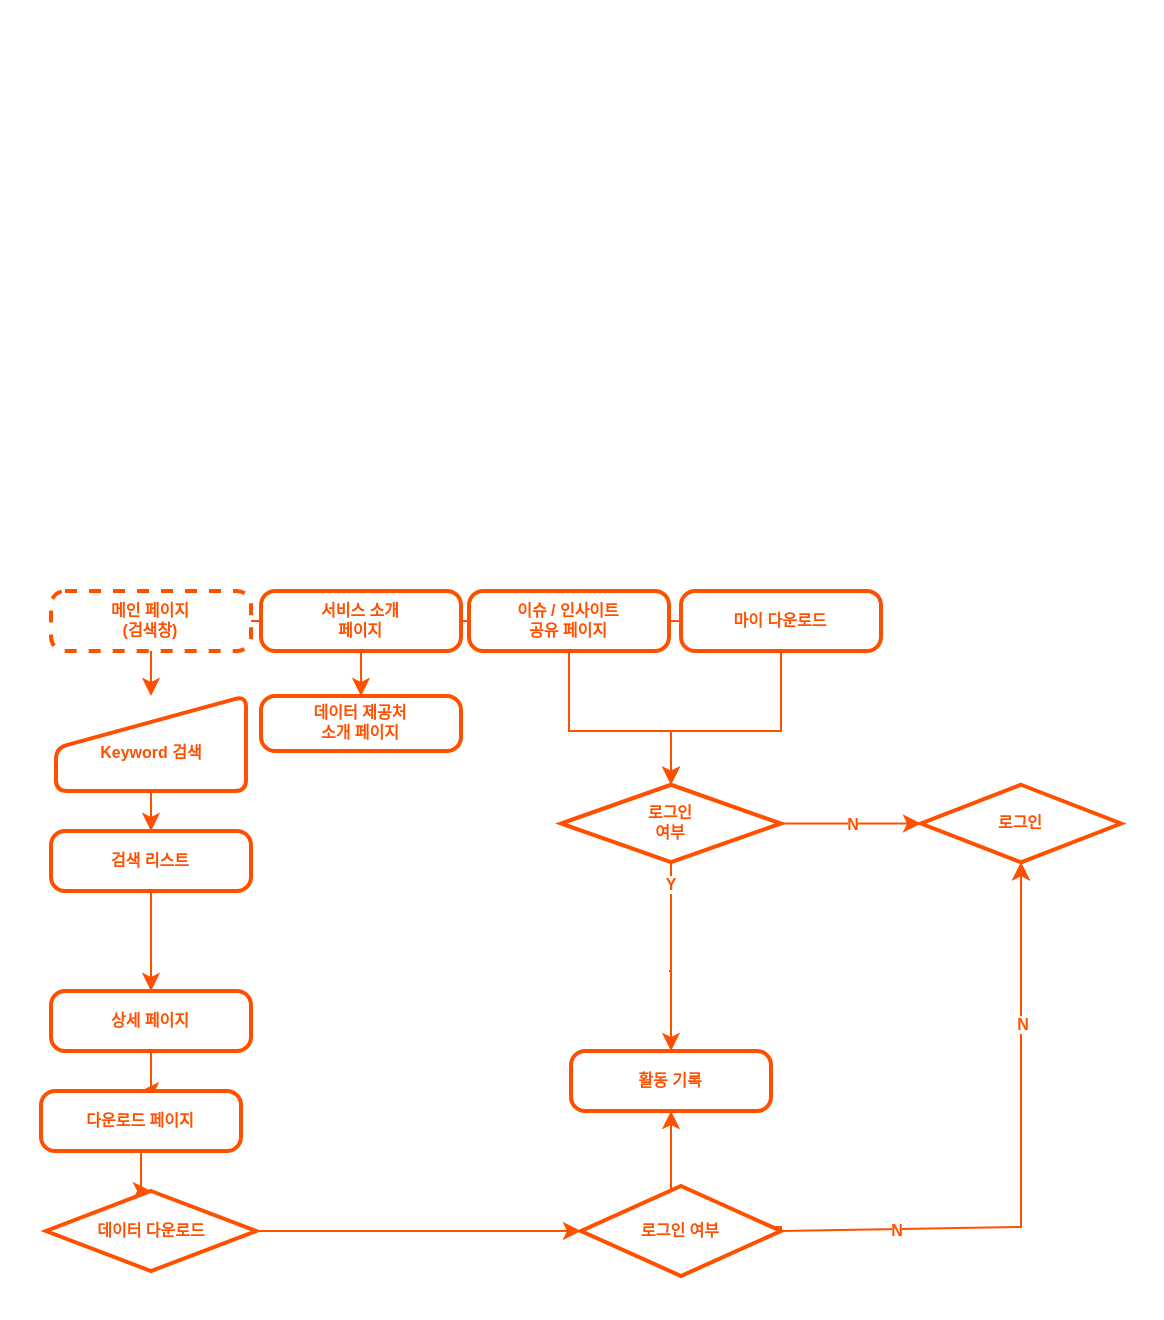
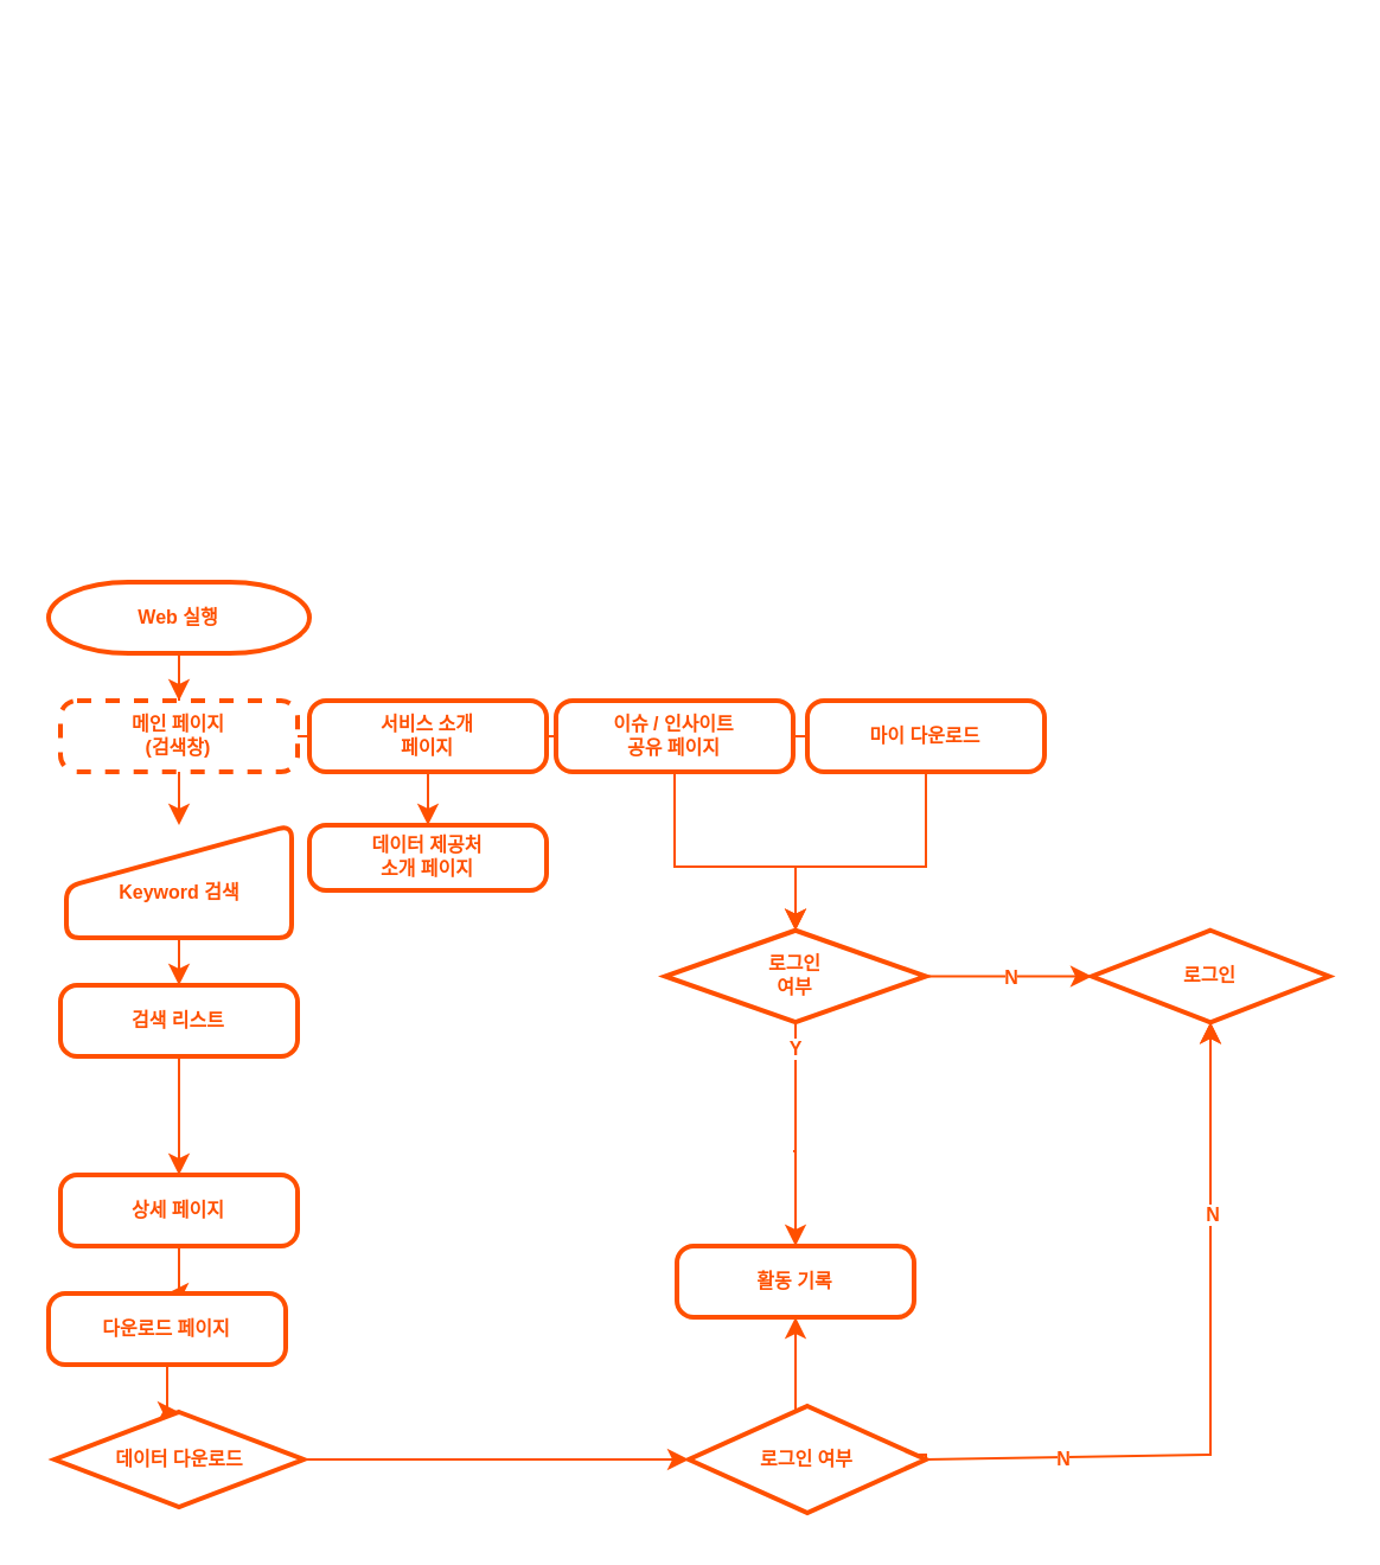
  <mxCell id="0" />
  <mxCell id="1" parent="0" />
  <mxCell id="2" style="edgeStyle=orthogonalEdgeStyle;rounded=0;orthogonalLoop=1;jettySize=auto;html=1;exitX=0.5;exitY=1;exitDx=0;exitDy=0;" edge="1" parent="1"><mxGeometry relative="1" as="geometry"><mxPoint x="155" y="20" as="sourcePoint" /><mxPoint x="155" y="20" as="targetPoint" /></mxGeometry></mxCell>
+ <mxCell id="3" value="" style="edgeStyle=orthogonalEdgeStyle;rounded=0;orthogonalLoop=1;jettySize=auto;html=1;fontSize=8;fontStyle=1;strokeColor=#FF5000;fontColor=#FF5000;" edge="1" parent="1" source="4" target="6"><mxGeometry relative="1" as="geometry" /></mxCell>
+ <mxCell id="4" value="Web 실행" style="strokeWidth=2;html=1;shape=mxgraph.flowchart.terminator;whiteSpace=wrap;fontSize=8;fontStyle=1;strokeColor=#FF5000;fontColor=#FF5000;" vertex="1" parent="1"><mxGeometry x="20" y="245" width="110" height="30" as="geometry" /></mxCell>
  <mxCell id="5" value="" style="edgeStyle=none;rounded=0;orthogonalLoop=1;jettySize=auto;html=1;fontFamily=Helvetica;fontSize=10;fontColor=#FF5000;strokeColor=#FF5000;" edge="1" parent="1" source="6" target="12"><mxGeometry relative="1" as="geometry" /></mxCell>
  <mxCell id="6" value="메인 페이지&lt;br style=&quot;font-size: 8px;&quot;&gt;(검색창)" style="rounded=1;whiteSpace=wrap;html=1;absoluteArcSize=1;arcSize=14;strokeWidth=2;fontSize=8;fontStyle=1;strokeColor=#FF5000;fontColor=#FF5000;dashed=1;" vertex="1" parent="1"><mxGeometry x="25" y="295" width="100" height="30" as="geometry" /></mxCell>
  <mxCell id="7" value="" style="edgeStyle=none;rounded=0;orthogonalLoop=1;jettySize=auto;html=1;fontFamily=Helvetica;fontSize=10;fontColor=#FF5000;strokeColor=#FF5000;" edge="1" parent="1" source="8" target="29"><mxGeometry relative="1" as="geometry"><Array as="points"><mxPoint x="284" y="365" /><mxPoint x="335" y="365" /></Array></mxGeometry></mxCell>
  <mxCell id="8" value="이슈 / 인사이트&lt;br style=&quot;border-color: var(--border-color);&quot;&gt;공유 페이지" style="rounded=1;whiteSpace=wrap;html=1;absoluteArcSize=1;arcSize=14;strokeWidth=2;fontSize=8;fontStyle=1;strokeColor=#FF5000;fontColor=#FF5000;" vertex="1" parent="1"><mxGeometry x="234" y="295" width="100" height="30" as="geometry" /></mxCell>
  <mxCell id="9" style="edgeStyle=orthogonalEdgeStyle;rounded=0;orthogonalLoop=1;jettySize=auto;html=1;exitX=0.5;exitY=1;exitDx=0;exitDy=0;entryX=0.5;entryY=0;entryDx=0;entryDy=0;entryPerimeter=0;fontSize=8;fontStyle=1;strokeColor=#FF5000;fontColor=#FF5000;" edge="1" parent="1" source="10" target="29"><mxGeometry relative="1" as="geometry"><Array as="points"><mxPoint x="390" y="365" /><mxPoint x="335" y="365" /></Array></mxGeometry></mxCell>
  <mxCell id="10" value="마이 다운로드" style="rounded=1;whiteSpace=wrap;html=1;absoluteArcSize=1;arcSize=14;strokeWidth=2;fontSize=8;fontStyle=1;strokeColor=#FF5000;fontColor=#FF5000;" vertex="1" parent="1"><mxGeometry x="340" y="295" width="100" height="30" as="geometry" /></mxCell>
  <mxCell id="11" value="" style="edgeStyle=orthogonalEdgeStyle;rounded=0;orthogonalLoop=1;jettySize=auto;html=1;fontSize=8;fontStyle=1;strokeColor=#FF5000;fontColor=#FF5000;" edge="1" parent="1" source="12" target="14"><mxGeometry relative="1" as="geometry" /></mxCell>
  <mxCell id="12" value="&lt;br style=&quot;font-size: 8px;&quot;&gt;Keyword 검색" style="html=1;strokeWidth=2;shape=manualInput;whiteSpace=wrap;rounded=1;size=26;arcSize=11;fontSize=8;fontStyle=1;strokeColor=#FF5000;fontColor=#FF5000;" vertex="1" parent="1"><mxGeometry x="27.5" y="347.5" width="95" height="47.5" as="geometry" /></mxCell>
  <mxCell id="13" value="" style="edgeStyle=orthogonalEdgeStyle;rounded=0;orthogonalLoop=1;jettySize=auto;html=1;fontSize=8;fontStyle=1;strokeColor=#FF5000;fontColor=#FF5000;" edge="1" parent="1" source="14" target="16"><mxGeometry relative="1" as="geometry" /></mxCell>
  <mxCell id="14" value="검색 리스트" style="rounded=1;whiteSpace=wrap;html=1;absoluteArcSize=1;arcSize=14;strokeWidth=2;fontSize=8;fontStyle=1;strokeColor=#FF5000;fontColor=#FF5000;" vertex="1" parent="1"><mxGeometry x="25" y="415" width="100" height="30" as="geometry" /></mxCell>
  <mxCell id="15" value="" style="edgeStyle=orthogonalEdgeStyle;rounded=0;orthogonalLoop=1;jettySize=auto;html=1;fontSize=8;fontStyle=1;strokeColor=#FF5000;fontColor=#FF5000;" edge="1" parent="1" source="16" target="18"><mxGeometry relative="1" as="geometry" /></mxCell>
  <mxCell id="16" value="상세 페이지" style="rounded=1;whiteSpace=wrap;html=1;absoluteArcSize=1;arcSize=14;strokeWidth=2;fontSize=8;fontStyle=1;strokeColor=#FF5000;fontColor=#FF5000;" vertex="1" parent="1"><mxGeometry x="25" y="495" width="100" height="30" as="geometry" /></mxCell>
  <mxCell id="17" value="" style="edgeStyle=orthogonalEdgeStyle;rounded=0;orthogonalLoop=1;jettySize=auto;html=1;fontSize=8;fontStyle=1;strokeColor=#FF5000;fontColor=#FF5000;" edge="1" parent="1" source="18" target="31"><mxGeometry relative="1" as="geometry" /></mxCell>
  <mxCell id="18" value="다운로드 페이지" style="rounded=1;whiteSpace=wrap;html=1;absoluteArcSize=1;arcSize=14;strokeWidth=2;fontSize=8;fontStyle=1;strokeColor=#FF5000;fontColor=#FF5000;" vertex="1" parent="1"><mxGeometry x="20" y="545" width="100" height="30" as="geometry" /></mxCell>
  <mxCell id="19" style="edgeStyle=orthogonalEdgeStyle;rounded=0;orthogonalLoop=1;jettySize=auto;html=1;exitX=1;exitY=0.5;exitDx=0;exitDy=0;exitPerimeter=0;entryX=0.5;entryY=1;entryDx=0;entryDy=0;fontSize=8;fontStyle=1;strokeColor=#FF5000;fontColor=#FF5000;" edge="1" parent="1" source="35" target="22"><mxGeometry relative="1" as="geometry"><mxPoint x="440" y="635" as="targetPoint" /><mxPoint x="130" y="785" as="sourcePoint" /><Array as="points"><mxPoint x="390" y="613" /></Array></mxGeometry></mxCell>
  <mxCell id="20" value="Y" style="edgeLabel;html=1;align=center;verticalAlign=middle;resizable=0;points=[];fontSize=8;fontStyle=1;fontColor=#FF5000;" vertex="1" connectable="0" parent="19"><mxGeometry x="0.005" relative="1" as="geometry"><mxPoint as="offset" /></mxGeometry></mxCell>
  <mxCell id="21" value="데이터 제공처&lt;br style=&quot;font-size: 8px;&quot;&gt;소개 페이지" style="rounded=1;whiteSpace=wrap;html=1;absoluteArcSize=1;arcSize=14;strokeWidth=2;fontSize=8;fontStyle=1;strokeColor=#FF5000;fontColor=#FF5000;" vertex="1" parent="1"><mxGeometry x="130" y="347.5" width="100" height="27.5" as="geometry" /></mxCell>
  <mxCell id="22" value="활동 기록" style="rounded=1;whiteSpace=wrap;html=1;absoluteArcSize=1;arcSize=14;strokeWidth=2;fontSize=8;fontStyle=1;strokeColor=#FF5000;fontColor=#FF5000;" vertex="1" parent="1"><mxGeometry x="285" y="525" width="100" height="30" as="geometry" /></mxCell>
  <mxCell id="23" value="" style="edgeStyle=orthogonalEdgeStyle;rounded=0;orthogonalLoop=1;jettySize=auto;html=1;fontSize=8;fontStyle=1;strokeColor=#FF5000;fontColor=#FF5000;" edge="1" parent="1" source="24" target="21"><mxGeometry relative="1" as="geometry" /></mxCell>
  <mxCell id="24" value="서비스 소개&lt;br style=&quot;font-size: 8px;&quot;&gt;페이지" style="rounded=1;whiteSpace=wrap;html=1;absoluteArcSize=1;arcSize=14;strokeWidth=2;fontSize=8;fontStyle=1;strokeColor=#FF5000;fontColor=#FF5000;" vertex="1" parent="1"><mxGeometry x="130" y="295" width="100" height="30" as="geometry" /></mxCell>
  <mxCell id="25" style="edgeStyle=orthogonalEdgeStyle;rounded=0;orthogonalLoop=1;jettySize=auto;html=1;exitX=0.5;exitY=1;exitDx=0;exitDy=0;exitPerimeter=0;entryX=0.5;entryY=0;entryDx=0;entryDy=0;fontSize=8;fontStyle=1;strokeColor=#FF5000;fontColor=#FF5000;" edge="1" parent="1" source="29" target="22"><mxGeometry relative="1" as="geometry"><Array as="points"><mxPoint x="334" y="485" /><mxPoint x="390" y="485" /></Array></mxGeometry></mxCell>
  <mxCell id="26" value="Y" style="edgeLabel;html=1;align=center;verticalAlign=middle;resizable=0;points=[];fontSize=8;fontStyle=1;fontColor=#FF5000;" vertex="1" connectable="0" parent="25"><mxGeometry x="-0.779" y="-1" relative="1" as="geometry"><mxPoint as="offset" /></mxGeometry></mxCell>
  <mxCell id="27" value="" style="edgeStyle=none;rounded=0;orthogonalLoop=1;jettySize=auto;html=1;fontSize=8;fontStyle=1;fontColor=#FF5000;strokeColor=#FF5000;" edge="1" parent="1" source="29" target="30"><mxGeometry relative="1" as="geometry" /></mxCell>
  <mxCell id="28" value="N" style="edgeLabel;html=1;align=center;verticalAlign=middle;resizable=0;points=[];fontSize=8;fontStyle=1;fontColor=#FF5000;" vertex="1" connectable="0" parent="27"><mxGeometry x="0.0" relative="1" as="geometry"><mxPoint as="offset" /></mxGeometry></mxCell>
  <mxCell id="29" value="로그인&lt;br style=&quot;border-color: var(--border-color); font-size: 8px;&quot;&gt;여부" style="strokeWidth=2;html=1;shape=mxgraph.flowchart.decision;whiteSpace=wrap;fontSize=8;fontStyle=1;strokeColor=#FF5000;fontColor=#FF5000;" vertex="1" parent="1"><mxGeometry x="280" y="391.87" width="110" height="38.75" as="geometry" /></mxCell>
  <mxCell id="30" value="로그인" style="strokeWidth=2;html=1;shape=mxgraph.flowchart.decision;whiteSpace=wrap;fontSize=8;fontStyle=1;strokeColor=#FF5000;fontColor=#FF5000;" vertex="1" parent="1"><mxGeometry x="460" y="391.87" width="100" height="38.75" as="geometry" /></mxCell>
  <mxCell id="31" value="데이터 다운로드" style="strokeWidth=2;html=1;shape=mxgraph.flowchart.decision;whiteSpace=wrap;fontSize=8;fontStyle=1;strokeColor=#FF5000;fontColor=#FF5000;" vertex="1" parent="1"><mxGeometry x="22.5" y="595" width="105" height="40" as="geometry" /></mxCell>
  <mxCell id="32" value="" style="edgeStyle=none;rounded=0;orthogonalLoop=1;jettySize=auto;html=1;entryX=0.5;entryY=1;entryDx=0;entryDy=0;entryPerimeter=0;exitX=1;exitY=0.5;exitDx=0;exitDy=0;exitPerimeter=0;fontSize=8;fontStyle=1;strokeColor=#FF5000;fontColor=#FF5000;" edge="1" parent="1" source="35" target="30"><mxGeometry relative="1" as="geometry"><mxPoint x="580" y="675" as="sourcePoint" /><mxPoint x="580" y="585" as="targetPoint" /><Array as="points"><mxPoint x="510" y="613" /></Array></mxGeometry></mxCell>
  <mxCell id="33" value="N" style="edgeLabel;html=1;align=center;verticalAlign=middle;resizable=0;points=[];fontSize=8;fontStyle=1;fontColor=#FF5000;" vertex="1" connectable="0" parent="32"><mxGeometry x="-0.618" relative="1" as="geometry"><mxPoint as="offset" /></mxGeometry></mxCell>
  <mxCell id="34" value="" style="edgeStyle=orthogonalEdgeStyle;rounded=0;orthogonalLoop=1;jettySize=auto;html=1;exitX=1;exitY=0.5;exitDx=0;exitDy=0;exitPerimeter=0;entryX=0;entryY=0.5;entryDx=0;entryDy=0;entryPerimeter=0;fontSize=8;fontStyle=1;strokeColor=#FF5000;fontColor=#FF5000;" edge="1" parent="1" source="31" target="35"><mxGeometry relative="1" as="geometry"><mxPoint x="440" y="530" as="targetPoint" /><mxPoint x="128" y="700" as="sourcePoint" /><Array as="points"><mxPoint x="270" y="615" /></Array></mxGeometry></mxCell>
  <mxCell id="35" value="로그인 여부" style="strokeWidth=2;html=1;shape=mxgraph.flowchart.decision;whiteSpace=wrap;fontSize=8;fontStyle=1;strokeColor=#FF5000;fontColor=#FF5000;" vertex="1" parent="1"><mxGeometry x="290" y="592.5" width="100" height="45" as="geometry" /></mxCell>
  <mxCell id="36" style="edgeStyle=none;rounded=0;orthogonalLoop=1;jettySize=auto;html=1;exitX=0.5;exitY=0;exitDx=0;exitDy=0;exitPerimeter=0;entryX=0.5;entryY=1;entryDx=0;entryDy=0;entryPerimeter=0;fontSize=8;fontStyle=1;strokeColor=#FF5000;fontColor=#FF5000;" edge="1" parent="1" target="30"><mxGeometry relative="1" as="geometry"><mxPoint x="510" y="515" as="sourcePoint" /><Array as="points"><mxPoint x="510" y="495" /></Array></mxGeometry></mxCell>
  <mxCell id="37" value="N" style="edgeLabel;html=1;align=center;verticalAlign=middle;resizable=0;points=[];fontSize=8;fontStyle=1;fontColor=#FF5000;" vertex="1" connectable="0" parent="36"><mxGeometry x="-0.908" relative="1" as="geometry"><mxPoint as="offset" /></mxGeometry></mxCell>
  <mxCell id="38" value="" style="endArrow=none;html=1;rounded=0;fontFamily=Helvetica;fontSize=10;fontColor=#FF5000;exitX=1;exitY=0.5;exitDx=0;exitDy=0;entryX=0;entryY=0.5;entryDx=0;entryDy=0;strokeColor=#FF5000;" edge="1" parent="1" source="8" target="10"><mxGeometry width="50" height="50" relative="1" as="geometry"><mxPoint x="310" y="615" as="sourcePoint" /><mxPoint x="360" y="565" as="targetPoint" /></mxGeometry></mxCell>
  <mxCell id="39" value="" style="endArrow=none;html=1;rounded=0;fontFamily=Helvetica;fontSize=10;fontColor=#FF5000;exitX=1;exitY=0.5;exitDx=0;exitDy=0;entryX=0;entryY=0.5;entryDx=0;entryDy=0;strokeColor=#FF5000;" edge="1" parent="1" source="6" target="24"><mxGeometry width="50" height="50" relative="1" as="geometry"><mxPoint x="310" y="615" as="sourcePoint" /><mxPoint x="360" y="565" as="targetPoint" /></mxGeometry></mxCell>
  <mxCell id="40" value="" style="endArrow=none;html=1;rounded=0;fontFamily=Helvetica;fontSize=10;fontColor=#FF5000;exitX=1;exitY=0.5;exitDx=0;exitDy=0;entryX=0;entryY=0.5;entryDx=0;entryDy=0;strokeColor=#FF5000;" edge="1" parent="1" source="24" target="8"><mxGeometry width="50" height="50" relative="1" as="geometry"><mxPoint x="310" y="615" as="sourcePoint" /><mxPoint x="360" y="565" as="targetPoint" /></mxGeometry></mxCell>
  <mxCell id="41" style="edgeStyle=none;rounded=0;orthogonalLoop=1;jettySize=auto;html=1;exitX=0.5;exitY=1;exitDx=0;exitDy=0;exitPerimeter=0;fontFamily=Helvetica;fontSize=10;fontColor=#FF5000;" edge="1" parent="1" source="29" target="29"><mxGeometry relative="1" as="geometry" /></mxCell>
